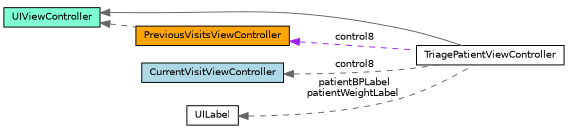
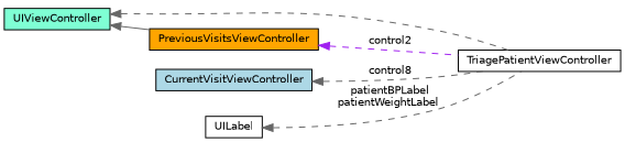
  digraph {
    rankdir=LR
    node [color=black fillcolor=white fontname=Helvetica fontsize=10 shape=record style=filled]
    edge [color=gray40 dir=back fontname=Helvetica fontsize=10 labelfontname=Helvetica labelfontsize=10 style=dashed]
    n1 [fontcolor=black height=0.2 label=TriagePatientViewController width=0.4]
    n2 [fillcolor=aquamarine height=0.2 label=UIViewController width=0.4]
    n3 [fillcolor=orange height=0.2 label=PreviousVisitsViewController width=0.4]
    n4 [fillcolor=lightblue height=0.2 label=CurrentVisitViewController width=0.4]
    n5 [height=0.2 label=UILabel width=0.4]
-   n2 -> n1 [style=solid]
-   n2 -> n3
-   n3 -> n1 [color=purple label=" control8"]
+   n2 -> n1
+   n2 -> n3 [style=solid]
+   n3 -> n1 [color=purple label=" control2"]
    n4 -> n1 [label=" control8"]
    n5 -> n1 [label=" patientBPLabel\npatientWeightLabel"]
  }
